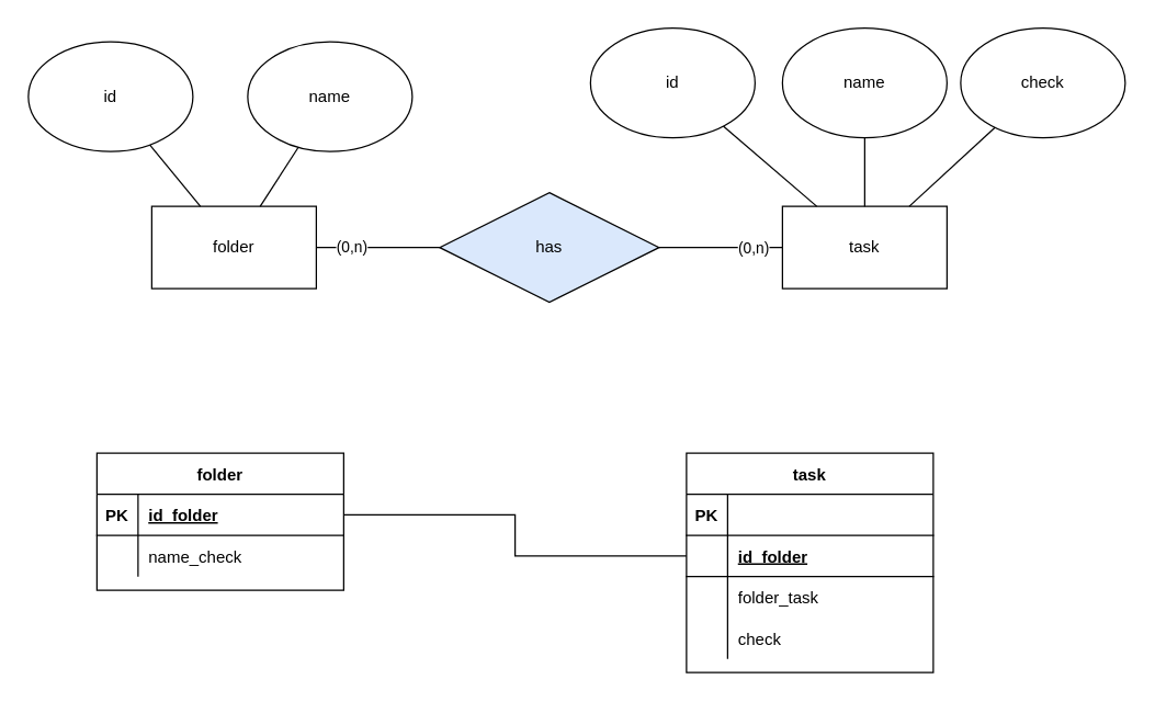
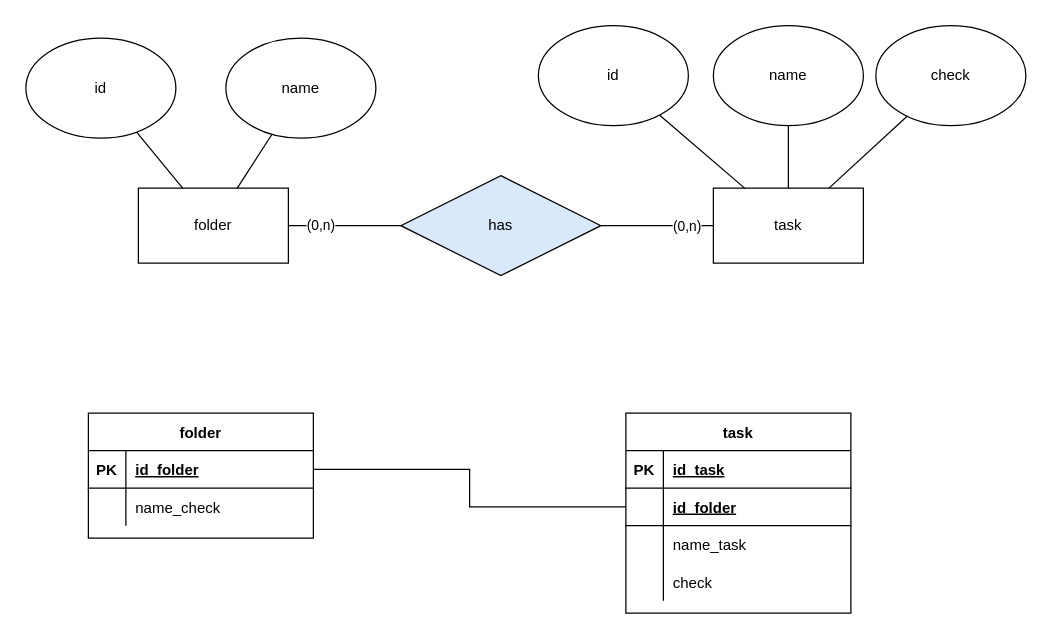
  <mxCell id="0" />
  <mxCell id="1" parent="0" />
  <mxCell id="2" value="folder" style="rounded=0;whiteSpace=wrap;html=1;" parent="1" vertex="1"><mxGeometry x="110" y="150" width="120" height="60" as="geometry" /></mxCell>
  <mxCell id="3" value="task" style="rounded=0;whiteSpace=wrap;html=1;" parent="1" vertex="1"><mxGeometry x="570" y="150" width="120" height="60" as="geometry" /></mxCell>
  <mxCell id="4" style="rounded=0;orthogonalLoop=1;jettySize=auto;html=1;entryX=1;entryY=0.5;entryDx=0;entryDy=0;startArrow=none;startFill=0;endArrow=none;endFill=0;" parent="1" source="8" target="2" edge="1"><mxGeometry relative="1" as="geometry" /></mxCell>
  <mxCell id="5" value="(0,n)" style="edgeLabel;html=1;align=center;verticalAlign=middle;resizable=0;points=[];" parent="4" vertex="1" connectable="0"><mxGeometry x="0.453" y="-1" relative="1" as="geometry"><mxPoint as="offset" /></mxGeometry></mxCell>
  <mxCell id="6" style="rounded=0;orthogonalLoop=1;jettySize=auto;html=1;entryX=0;entryY=0.5;entryDx=0;entryDy=0;endArrow=none;endFill=0;" parent="1" source="8" target="3" edge="1"><mxGeometry relative="1" as="geometry" /></mxCell>
  <mxCell id="7" value="(0,n)" style="edgeLabel;html=1;align=center;verticalAlign=middle;resizable=0;points=[];" parent="6" vertex="1" connectable="0"><mxGeometry x="0.503" relative="1" as="geometry"><mxPoint as="offset" /></mxGeometry></mxCell>
  <mxCell id="8" value="has" style="rhombus;whiteSpace=wrap;html=1;fillColor=#dae8fc;" parent="1" vertex="1"><mxGeometry x="320" y="140" width="160" height="80" as="geometry" /></mxCell>
  <mxCell id="9" style="edgeStyle=none;rounded=0;orthogonalLoop=1;jettySize=auto;html=1;startArrow=none;startFill=0;endArrow=none;endFill=0;" parent="1" source="10" target="3" edge="1"><mxGeometry relative="1" as="geometry" /></mxCell>
  <mxCell id="10" value="name" style="ellipse;whiteSpace=wrap;html=1;" parent="1" vertex="1"><mxGeometry x="570" y="20" width="120" height="80" as="geometry" /></mxCell>
  <mxCell id="11" style="edgeStyle=none;rounded=0;orthogonalLoop=1;jettySize=auto;html=1;startArrow=none;startFill=0;endArrow=none;endFill=0;" parent="1" source="12" target="3" edge="1"><mxGeometry relative="1" as="geometry" /></mxCell>
  <mxCell id="12" value="check" style="ellipse;whiteSpace=wrap;html=1;" parent="1" vertex="1"><mxGeometry x="700" y="20" width="120" height="80" as="geometry" /></mxCell>
  <mxCell id="13" style="edgeStyle=none;rounded=0;orthogonalLoop=1;jettySize=auto;html=1;startArrow=none;startFill=0;endArrow=none;endFill=0;" parent="1" source="14" target="2" edge="1"><mxGeometry relative="1" as="geometry" /></mxCell>
  <mxCell id="14" value="name" style="ellipse;whiteSpace=wrap;html=1;" parent="1" vertex="1"><mxGeometry x="180" y="30" width="120" height="80" as="geometry" /></mxCell>
  <mxCell id="15" style="edgeStyle=none;rounded=0;orthogonalLoop=1;jettySize=auto;html=1;startArrow=none;startFill=0;endArrow=none;endFill=0;" parent="1" source="16" target="2" edge="1"><mxGeometry relative="1" as="geometry" /></mxCell>
  <mxCell id="16" value="id" style="ellipse;whiteSpace=wrap;html=1;" parent="1" vertex="1"><mxGeometry x="20" y="30" width="120" height="80" as="geometry" /></mxCell>
  <mxCell id="17" style="edgeStyle=none;rounded=0;orthogonalLoop=1;jettySize=auto;html=1;startArrow=none;startFill=0;endArrow=none;endFill=0;" parent="1" source="18" target="3" edge="1"><mxGeometry relative="1" as="geometry" /></mxCell>
  <mxCell id="18" value="id" style="ellipse;whiteSpace=wrap;html=1;" parent="1" vertex="1"><mxGeometry x="430" y="20" width="120" height="80" as="geometry" /></mxCell>
  <mxCell id="19" value="folder" style="shape=table;startSize=30;container=1;collapsible=1;childLayout=tableLayout;fixedRows=1;rowLines=0;fontStyle=1;align=center;resizeLast=1;" parent="1" vertex="1"><mxGeometry x="70" y="330" width="180" height="100" as="geometry" /></mxCell>
  <mxCell id="20" value="" style="shape=partialRectangle;collapsible=0;dropTarget=0;pointerEvents=0;fillColor=none;top=0;left=0;bottom=1;right=0;points=[[0,0.5],[1,0.5]];portConstraint=eastwest;" parent="19" vertex="1"><mxGeometry y="30" width="180" height="30" as="geometry" /></mxCell>
  <mxCell id="21" value="PK" style="shape=partialRectangle;connectable=0;fillColor=none;top=0;left=0;bottom=0;right=0;fontStyle=1;overflow=hidden;" parent="20" vertex="1"><mxGeometry width="30" height="30" as="geometry" /></mxCell>
  <mxCell id="22" value="id_folder" style="shape=partialRectangle;connectable=0;fillColor=none;top=0;left=0;bottom=0;right=0;align=left;spacingLeft=6;fontStyle=5;overflow=hidden;" parent="20" vertex="1"><mxGeometry x="30" width="150" height="30" as="geometry" /></mxCell>
  <mxCell id="23" value="" style="shape=partialRectangle;collapsible=0;dropTarget=0;pointerEvents=0;fillColor=none;top=0;left=0;bottom=0;right=0;points=[[0,0.5],[1,0.5]];portConstraint=eastwest;" parent="19" vertex="1"><mxGeometry y="60" width="180" height="30" as="geometry" /></mxCell>
  <mxCell id="24" value="" style="shape=partialRectangle;connectable=0;fillColor=none;top=0;left=0;bottom=0;right=0;editable=1;overflow=hidden;" parent="23" vertex="1"><mxGeometry width="30" height="30" as="geometry" /></mxCell>
  <mxCell id="25" value="name_check" style="shape=partialRectangle;connectable=0;fillColor=none;top=0;left=0;bottom=0;right=0;align=left;spacingLeft=6;overflow=hidden;" parent="23" vertex="1"><mxGeometry x="30" width="150" height="30" as="geometry" /></mxCell>
  <mxCell id="26" value="task" style="shape=table;startSize=30;container=1;collapsible=1;childLayout=tableLayout;fixedRows=1;rowLines=0;fontStyle=1;align=center;resizeLast=1;" parent="1" vertex="1"><mxGeometry x="500" y="330" width="180" height="160" as="geometry" /></mxCell>
  <mxCell id="27" value="" style="shape=partialRectangle;collapsible=0;dropTarget=0;pointerEvents=0;fillColor=none;top=0;left=0;bottom=1;right=0;points=[[0,0.5],[1,0.5]];portConstraint=eastwest;" parent="26" vertex="1"><mxGeometry y="30" width="180" height="30" as="geometry" /></mxCell>
  <mxCell id="28" value="PK" style="shape=partialRectangle;connectable=0;fillColor=none;top=0;left=0;bottom=0;right=0;fontStyle=1;overflow=hidden;" parent="27" vertex="1"><mxGeometry width="30" height="30" as="geometry" /></mxCell>
+ <mxCell id="29" value="id_task" style="shape=partialRectangle;connectable=0;fillColor=none;top=0;left=0;bottom=0;right=0;align=left;spacingLeft=6;fontStyle=5;overflow=hidden;" parent="27" vertex="1"><mxGeometry x="30" width="150" height="30" as="geometry" /></mxCell>
  <mxCell id="30" value="" style="shape=partialRectangle;collapsible=0;dropTarget=0;pointerEvents=0;fillColor=none;top=0;left=0;bottom=1;right=0;points=[[0,0.5],[1,0.5]];portConstraint=eastwest;" parent="26" vertex="1"><mxGeometry y="60" width="180" height="30" as="geometry" /></mxCell>
  <mxCell id="31" value="id_folder" style="shape=partialRectangle;connectable=0;fillColor=none;top=0;left=0;bottom=0;right=0;align=left;spacingLeft=6;fontStyle=5;overflow=hidden;" parent="30" vertex="1"><mxGeometry x="30" width="150" height="30" as="geometry" /></mxCell>
  <mxCell id="32" value="" style="shape=partialRectangle;collapsible=0;dropTarget=0;pointerEvents=0;fillColor=none;top=0;left=0;bottom=0;right=0;points=[[0,0.5],[1,0.5]];portConstraint=eastwest;" parent="26" vertex="1"><mxGeometry y="90" width="180" height="30" as="geometry" /></mxCell>
  <mxCell id="33" value="" style="shape=partialRectangle;connectable=0;fillColor=none;top=0;left=0;bottom=0;right=0;editable=1;overflow=hidden;" parent="32" vertex="1"><mxGeometry width="30" height="30" as="geometry" /></mxCell>
- <mxCell id="34" value="folder_task" style="shape=partialRectangle;connectable=0;fillColor=none;top=0;left=0;bottom=0;right=0;align=left;spacingLeft=6;overflow=hidden;" parent="32" vertex="1"><mxGeometry x="30" width="150" height="30" as="geometry" /></mxCell>
+ <mxCell id="34" value="name_task" style="shape=partialRectangle;connectable=0;fillColor=none;top=0;left=0;bottom=0;right=0;align=left;spacingLeft=6;overflow=hidden;" parent="32" vertex="1"><mxGeometry x="30" width="150" height="30" as="geometry" /></mxCell>
  <mxCell id="35" value="" style="shape=partialRectangle;collapsible=0;dropTarget=0;pointerEvents=0;fillColor=none;top=0;left=0;bottom=0;right=0;points=[[0,0.5],[1,0.5]];portConstraint=eastwest;" parent="26" vertex="1"><mxGeometry y="120" width="180" height="30" as="geometry" /></mxCell>
  <mxCell id="36" value="" style="shape=partialRectangle;connectable=0;fillColor=none;top=0;left=0;bottom=0;right=0;editable=1;overflow=hidden;" parent="35" vertex="1"><mxGeometry width="30" height="30" as="geometry" /></mxCell>
  <mxCell id="37" value="check" style="shape=partialRectangle;connectable=0;fillColor=none;top=0;left=0;bottom=0;right=0;align=left;spacingLeft=6;overflow=hidden;" parent="35" vertex="1"><mxGeometry x="30" width="150" height="30" as="geometry" /></mxCell>
  <mxCell id="38" style="edgeStyle=orthogonalEdgeStyle;rounded=0;orthogonalLoop=1;jettySize=auto;html=1;entryX=1;entryY=0.5;entryDx=0;entryDy=0;startArrow=none;startFill=0;endArrow=none;endFill=0;" parent="1" source="30" target="20" edge="1"><mxGeometry relative="1" as="geometry" /></mxCell>
